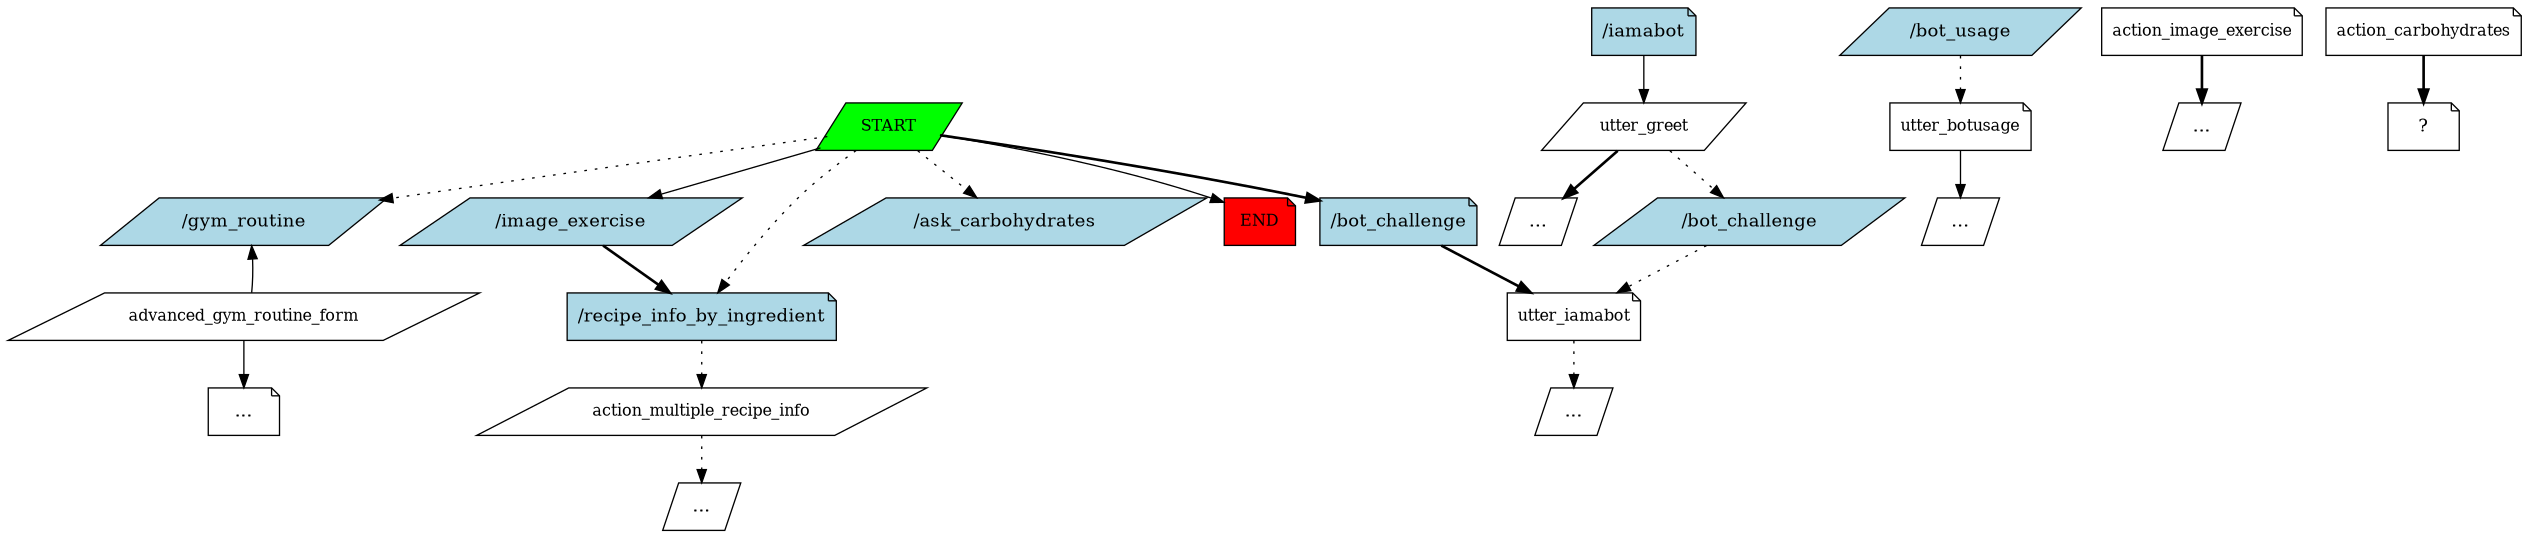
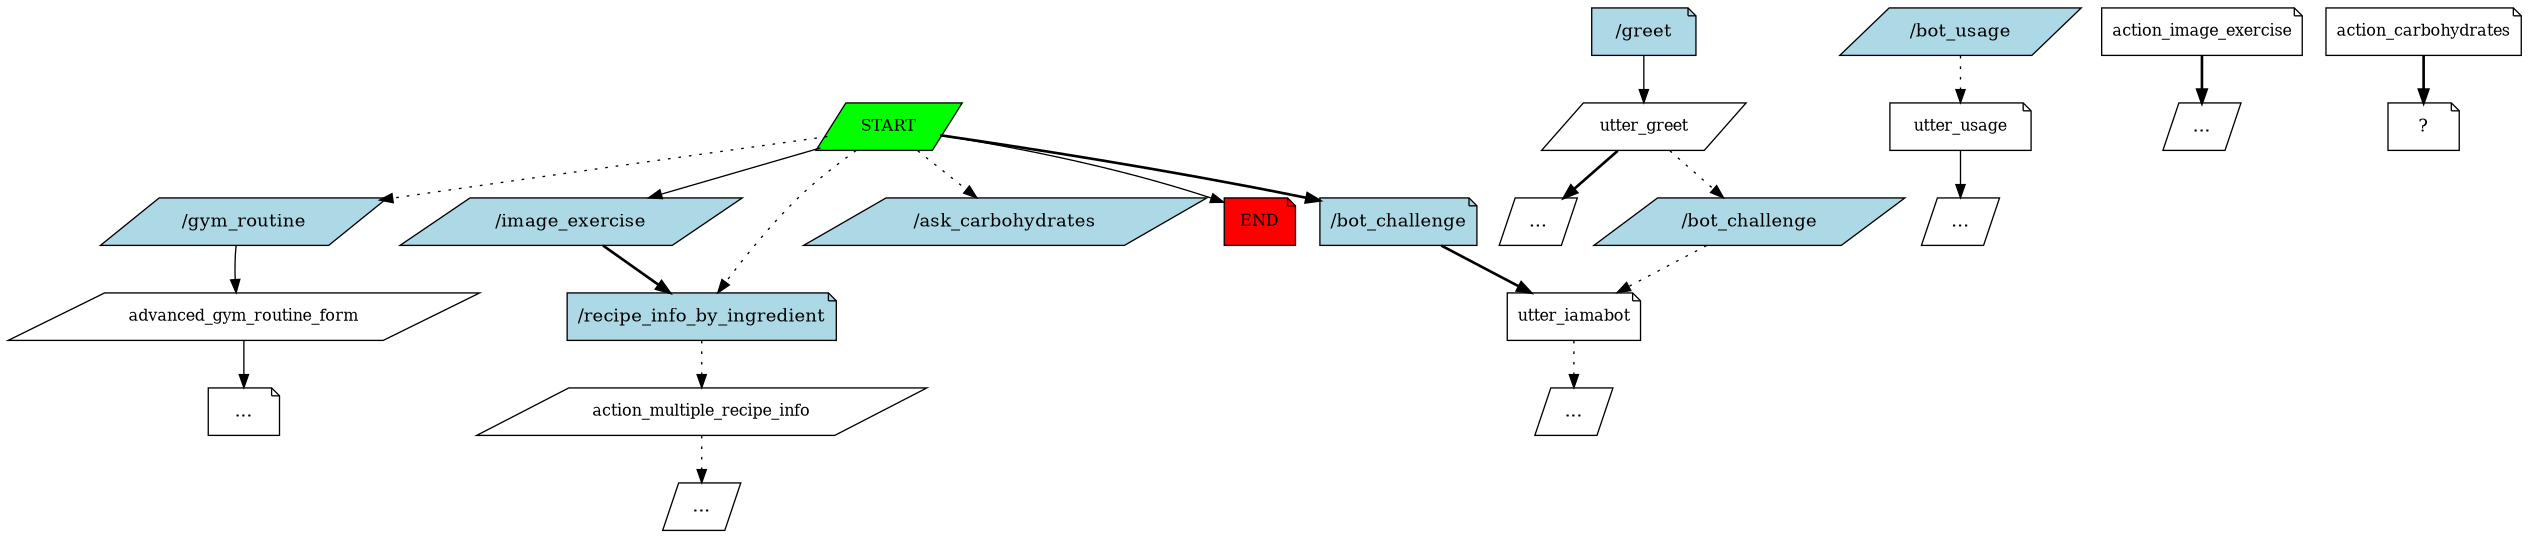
  digraph {
    node [shape=parallelogram]
    edge [style=dotted]
    n1 [fillcolor=green fontsize=12 label=START style=filled]
    n2 [fillcolor=red fontsize=12 label=END shape=note style=filled]
    n3 [fillcolor=lightblue label="/bot_challenge" shape=note style=filled]
    n4 [fillcolor=lightblue label="/gym_routine" style=filled]
    n5 [fillcolor=lightblue label="/image_exercise" style=filled]
    n6 [fillcolor=lightblue label="/recipe_info_by_ingredient" shape=note style=filled]
    n7 [fillcolor=lightblue label="/ask_carbohydrates" style=filled]
-   n8 [fillcolor=lightblue label="/iamabot" shape=note style=filled]
+   n8 [fillcolor=lightblue label="/greet" shape=note style=filled]
    n9 [fontsize=12 label=utter_greet]
    n10 [fontsize=12 label=utter_iamabot shape=note]
    n11 [fillcolor=lightblue label="/bot_usage" style=filled]
-   n12 [fontsize=12 label=utter_botusage shape=note]
+   n12 [fontsize=12 label=utter_usage shape=note]
    n13 [fontsize=12 label=advanced_gym_routine_form]
    n14 [fontsize=12 label=action_multiple_recipe_info]
    n15 [label="..."]
    n16 [fillcolor=lightblue label="/bot_challenge" style=filled]
    n17 [label="..."]
    n18 [label="..."]
    n19 [label="..." shape=note]
    n20 [fontsize=12 label=action_image_exercise shape=note]
    n21 [label="..."]
    n22 [label="..."]
    n23 [fontsize=12 label=action_carbohydrates shape=note]
    n24 [label="  ?  " shape=note]
    n1 -> n2 [style=solid]
    n1 -> n3 [style=bold]
    n1 -> n4
    n1 -> n5 [style=solid]
    n1 -> n6
    n1 -> n7
    n3 -> n10 [style=bold]
-   n13 -> n4 [style=solid]
+   n4 -> n13 [style=solid]
    n5 -> n6 [style=bold]
    n6 -> n14
    n8 -> n9 [style=solid]
    n9 -> n15 [style=bold]
    n9 -> n16
    n10 -> n17
    n11 -> n12
    n12 -> n18 [style=solid]
    n13 -> n19 [style=solid]
    n14 -> n22
    n16 -> n10
    n20 -> n21 [style=bold]
    n23 -> n24 [style=bold]
  }
